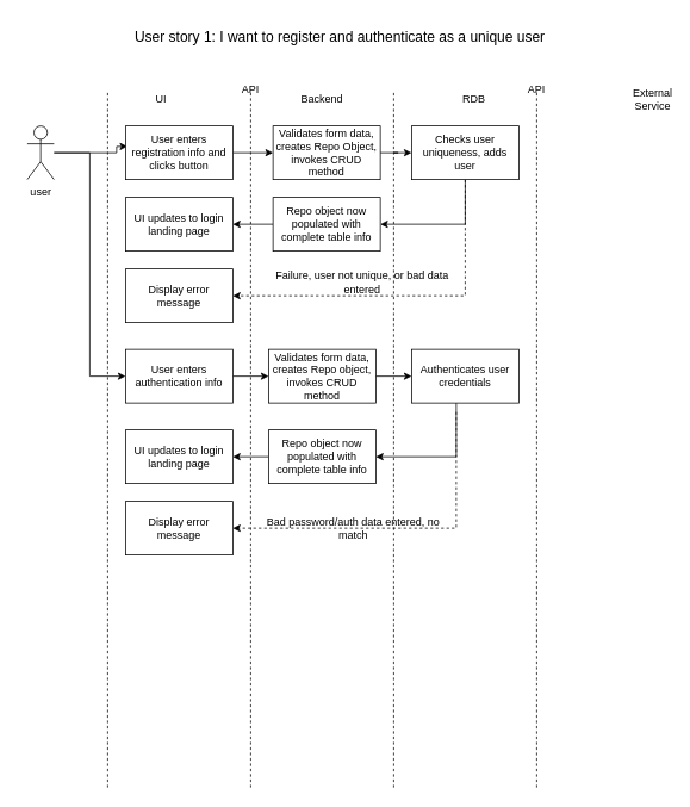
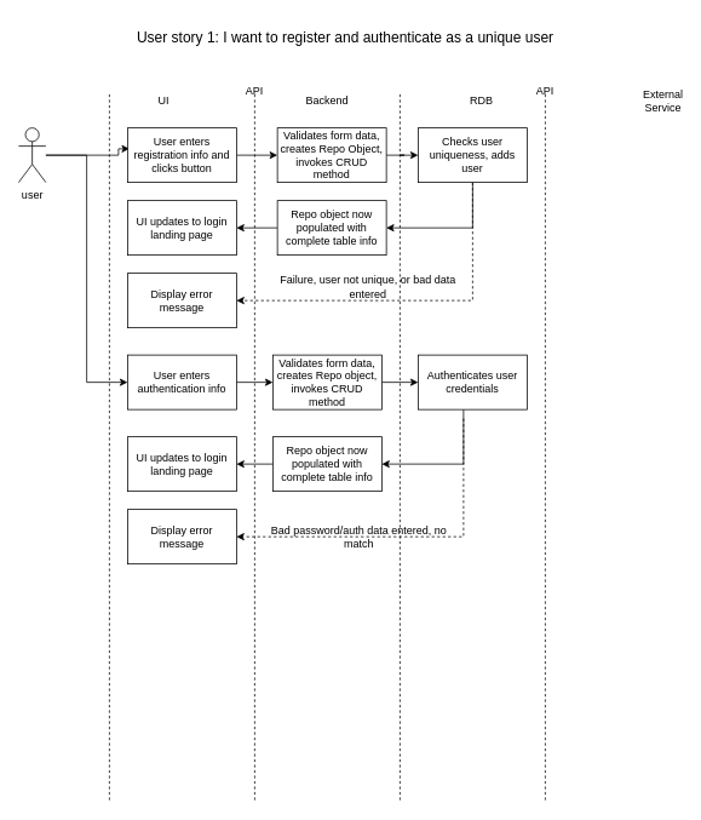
  <mxCell id="0" />
  <mxCell id="1" parent="0" />
  <mxCell id="2" value="" style="endArrow=none;dashed=1;html=1;" edge="1" parent="1"><mxGeometry width="50" height="50" relative="1" as="geometry"><mxPoint x="120" y="880" as="sourcePoint" /><mxPoint x="120" y="100" as="targetPoint" /></mxGeometry></mxCell>
  <mxCell id="3" value="" style="endArrow=none;dashed=1;html=1;" edge="1" parent="1"><mxGeometry width="50" height="50" relative="1" as="geometry"><mxPoint x="280" y="880" as="sourcePoint" /><mxPoint x="280" y="100" as="targetPoint" /></mxGeometry></mxCell>
  <mxCell id="4" value="" style="endArrow=none;dashed=1;html=1;" edge="1" parent="1"><mxGeometry width="50" height="50" relative="1" as="geometry"><mxPoint x="440" y="880" as="sourcePoint" /><mxPoint x="440" y="100" as="targetPoint" /></mxGeometry></mxCell>
  <mxCell id="5" value="" style="endArrow=none;dashed=1;html=1;" edge="1" parent="1"><mxGeometry width="50" height="50" relative="1" as="geometry"><mxPoint x="600" y="880" as="sourcePoint" /><mxPoint x="600" y="100" as="targetPoint" /></mxGeometry></mxCell>
  <mxCell id="6" style="edgeStyle=orthogonalEdgeStyle;rounded=0;orthogonalLoop=1;jettySize=auto;html=1;entryX=0.017;entryY=0.383;entryDx=0;entryDy=0;entryPerimeter=0;" edge="1" parent="1" source="8" target="16"><mxGeometry relative="1" as="geometry"><Array as="points"><mxPoint x="130" y="170" /><mxPoint x="130" y="163" /></Array></mxGeometry></mxCell>
  <mxCell id="7" style="edgeStyle=orthogonalEdgeStyle;rounded=0;orthogonalLoop=1;jettySize=auto;html=1;entryX=0;entryY=0.5;entryDx=0;entryDy=0;" edge="1" parent="1" source="8" target="26"><mxGeometry relative="1" as="geometry" /></mxCell>
- <mxCell id="8" value="user&lt;br&gt;" style="shape=umlActor;verticalLabelPosition=bottom;verticalAlign=top;html=1;outlineConnect=0;" vertex="1" parent="1"><mxGeometry x="30" y="140" width="30" height="60" as="geometry" /></mxCell>
+ <mxCell id="8" value="user&lt;br&gt;" style="shape=umlActor;verticalLabelPosition=bottom;verticalAlign=top;html=1;outlineConnect=0;" vertex="1" parent="1"><mxGeometry x="20" y="140" width="30" height="60" as="geometry" /></mxCell>
  <mxCell id="9" value="UI" style="text;html=1;strokeColor=none;fillColor=none;align=center;verticalAlign=middle;whiteSpace=wrap;rounded=0;" vertex="1" parent="1"><mxGeometry x="160" y="100" width="40" height="20" as="geometry" /></mxCell>
  <mxCell id="10" value="Backend" style="text;html=1;strokeColor=none;fillColor=none;align=center;verticalAlign=middle;whiteSpace=wrap;rounded=0;" vertex="1" parent="1"><mxGeometry x="340" y="100" width="40" height="20" as="geometry" /></mxCell>
  <mxCell id="11" value="API" style="text;html=1;strokeColor=none;fillColor=none;align=center;verticalAlign=middle;whiteSpace=wrap;rounded=0;" vertex="1" parent="1"><mxGeometry x="260" y="90" width="40" height="20" as="geometry" /></mxCell>
  <mxCell id="12" value="RDB" style="text;html=1;strokeColor=none;fillColor=none;align=center;verticalAlign=middle;whiteSpace=wrap;rounded=0;" vertex="1" parent="1"><mxGeometry x="510" y="100" width="40" height="20" as="geometry" /></mxCell>
  <mxCell id="13" value="External Service" style="text;html=1;strokeColor=none;fillColor=none;align=center;verticalAlign=middle;whiteSpace=wrap;rounded=0;" vertex="1" parent="1"><mxGeometry x="710" y="100" width="40" height="20" as="geometry" /></mxCell>
  <mxCell id="14" value="API" style="text;html=1;strokeColor=none;fillColor=none;align=center;verticalAlign=middle;whiteSpace=wrap;rounded=0;" vertex="1" parent="1"><mxGeometry x="580" y="90" width="40" height="20" as="geometry" /></mxCell>
  <mxCell id="15" style="edgeStyle=orthogonalEdgeStyle;rounded=0;orthogonalLoop=1;jettySize=auto;html=1;exitX=1;exitY=0.5;exitDx=0;exitDy=0;" edge="1" parent="1" source="16" target="18"><mxGeometry relative="1" as="geometry"><mxPoint x="310" y="170" as="targetPoint" /></mxGeometry></mxCell>
  <mxCell id="16" value="User enters registration info and clicks button" style="rounded=0;whiteSpace=wrap;html=1;" vertex="1" parent="1"><mxGeometry x="140" y="140" width="120" height="60" as="geometry" /></mxCell>
  <mxCell id="17" value="" style="edgeStyle=orthogonalEdgeStyle;rounded=0;orthogonalLoop=1;jettySize=auto;html=1;" edge="1" parent="1" source="18" target="21"><mxGeometry relative="1" as="geometry" /></mxCell>
  <mxCell id="18" value="Validates form data, creates Repo Object, invokes CRUD method" style="rounded=0;whiteSpace=wrap;html=1;" vertex="1" parent="1"><mxGeometry x="305" y="140" width="120" height="60" as="geometry" /></mxCell>
  <mxCell id="19" value="" style="edgeStyle=orthogonalEdgeStyle;rounded=0;orthogonalLoop=1;jettySize=auto;html=1;" edge="1" parent="1" source="21" target="23"><mxGeometry relative="1" as="geometry"><Array as="points"><mxPoint x="520" y="250" /></Array></mxGeometry></mxCell>
  <mxCell id="20" style="edgeStyle=orthogonalEdgeStyle;rounded=0;orthogonalLoop=1;jettySize=auto;html=1;entryX=1;entryY=0.5;entryDx=0;entryDy=0;dashed=1;" edge="1" parent="1" source="21" target="31"><mxGeometry relative="1" as="geometry"><mxPoint x="260" y="300" as="targetPoint" /><Array as="points"><mxPoint x="520" y="330" /></Array></mxGeometry></mxCell>
  <mxCell id="21" value="Checks user uniqueness, adds user" style="rounded=0;whiteSpace=wrap;html=1;" vertex="1" parent="1"><mxGeometry x="460" y="140" width="120" height="60" as="geometry" /></mxCell>
  <mxCell id="22" style="edgeStyle=orthogonalEdgeStyle;rounded=0;orthogonalLoop=1;jettySize=auto;html=1;" edge="1" parent="1" source="23" target="24"><mxGeometry relative="1" as="geometry"><mxPoint x="250" y="250" as="targetPoint" /></mxGeometry></mxCell>
  <mxCell id="23" value="Repo object now populated with complete table info" style="whiteSpace=wrap;html=1;rounded=0;" vertex="1" parent="1"><mxGeometry x="305" y="220" width="120" height="60" as="geometry" /></mxCell>
  <mxCell id="24" value="UI updates to login landing page" style="rounded=0;whiteSpace=wrap;html=1;" vertex="1" parent="1"><mxGeometry x="140" y="220" width="120" height="60" as="geometry" /></mxCell>
  <mxCell id="25" style="edgeStyle=orthogonalEdgeStyle;rounded=0;orthogonalLoop=1;jettySize=auto;html=1;entryX=0;entryY=0.5;entryDx=0;entryDy=0;" edge="1" parent="1" source="26" target="28"><mxGeometry relative="1" as="geometry" /></mxCell>
  <mxCell id="26" value="User enters authentication info" style="rounded=0;whiteSpace=wrap;html=1;" vertex="1" parent="1"><mxGeometry x="140" y="390" width="120" height="60" as="geometry" /></mxCell>
  <mxCell id="27" style="edgeStyle=orthogonalEdgeStyle;rounded=0;orthogonalLoop=1;jettySize=auto;html=1;" edge="1" parent="1" source="28" target="30"><mxGeometry relative="1" as="geometry" /></mxCell>
  <mxCell id="28" value="Validates form data, creates Repo object, invokes CRUD method" style="rounded=0;whiteSpace=wrap;html=1;" vertex="1" parent="1"><mxGeometry x="300" y="390" width="120" height="60" as="geometry" /></mxCell>
  <mxCell id="29" style="edgeStyle=orthogonalEdgeStyle;rounded=0;orthogonalLoop=1;jettySize=auto;html=1;entryX=1;entryY=0.5;entryDx=0;entryDy=0;" edge="1" parent="1" source="30" target="34"><mxGeometry relative="1" as="geometry"><Array as="points"><mxPoint x="510" y="510" /></Array></mxGeometry></mxCell>
  <mxCell id="30" value="Authenticates user credentials" style="rounded=0;whiteSpace=wrap;html=1;" vertex="1" parent="1"><mxGeometry x="460" y="390" width="120" height="60" as="geometry" /></mxCell>
  <mxCell id="31" value="Display error message" style="rounded=0;whiteSpace=wrap;html=1;" vertex="1" parent="1"><mxGeometry x="140" y="300" width="120" height="60" as="geometry" /></mxCell>
  <mxCell id="32" value="Failure, user not unique, or bad data entered" style="text;html=1;strokeColor=none;fillColor=none;align=center;verticalAlign=middle;whiteSpace=wrap;rounded=0;" vertex="1" parent="1"><mxGeometry x="290" y="305" width="230" height="20" as="geometry" /></mxCell>
  <mxCell id="33" style="edgeStyle=orthogonalEdgeStyle;rounded=0;orthogonalLoop=1;jettySize=auto;html=1;entryX=1;entryY=0.5;entryDx=0;entryDy=0;" edge="1" parent="1" source="34" target="35"><mxGeometry relative="1" as="geometry" /></mxCell>
  <mxCell id="34" value="Repo object now populated with complete table info" style="rounded=0;whiteSpace=wrap;html=1;" vertex="1" parent="1"><mxGeometry x="300" y="480" width="120" height="60" as="geometry" /></mxCell>
  <mxCell id="35" value="UI updates to login landing page" style="rounded=0;whiteSpace=wrap;html=1;" vertex="1" parent="1"><mxGeometry x="140" y="480" width="120" height="60" as="geometry" /></mxCell>
  <mxCell id="36" value="User story 1: I want to register and authenticate as a unique user" style="text;html=1;strokeColor=none;fillColor=none;align=center;verticalAlign=middle;whiteSpace=wrap;rounded=0;fontSize=16;" vertex="1" parent="1"><mxGeometry x="130" y="20" width="500" height="40" as="geometry" /></mxCell>
  <mxCell id="37" style="edgeStyle=orthogonalEdgeStyle;rounded=0;orthogonalLoop=1;jettySize=auto;html=1;entryX=1;entryY=0.5;entryDx=0;entryDy=0;dashed=1;" edge="1" parent="1" target="38"><mxGeometry relative="1" as="geometry"><mxPoint x="250" y="560" as="targetPoint" /><mxPoint x="510" y="460" as="sourcePoint" /><Array as="points"><mxPoint x="510" y="590" /></Array></mxGeometry></mxCell>
  <mxCell id="38" value="Display error message" style="rounded=0;whiteSpace=wrap;html=1;" vertex="1" parent="1"><mxGeometry x="140" y="560" width="120" height="60" as="geometry" /></mxCell>
  <mxCell id="39" value="Bad password/auth data entered, no match" style="text;html=1;strokeColor=none;fillColor=none;align=center;verticalAlign=middle;whiteSpace=wrap;rounded=0;" vertex="1" parent="1"><mxGeometry x="280" y="580" width="230" height="20" as="geometry" /></mxCell>
